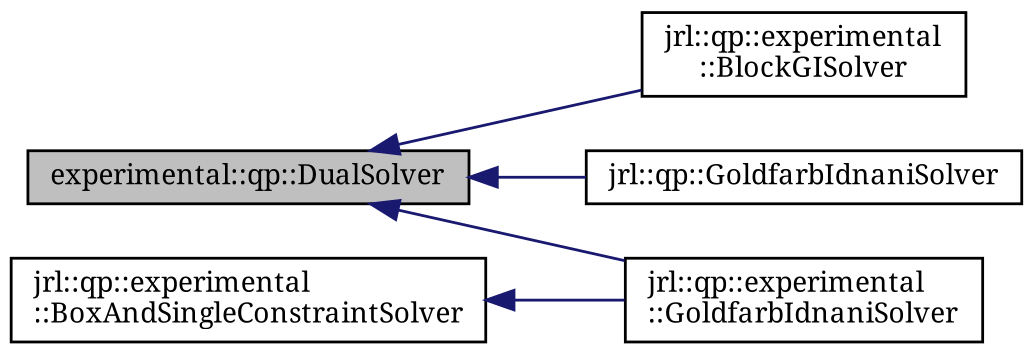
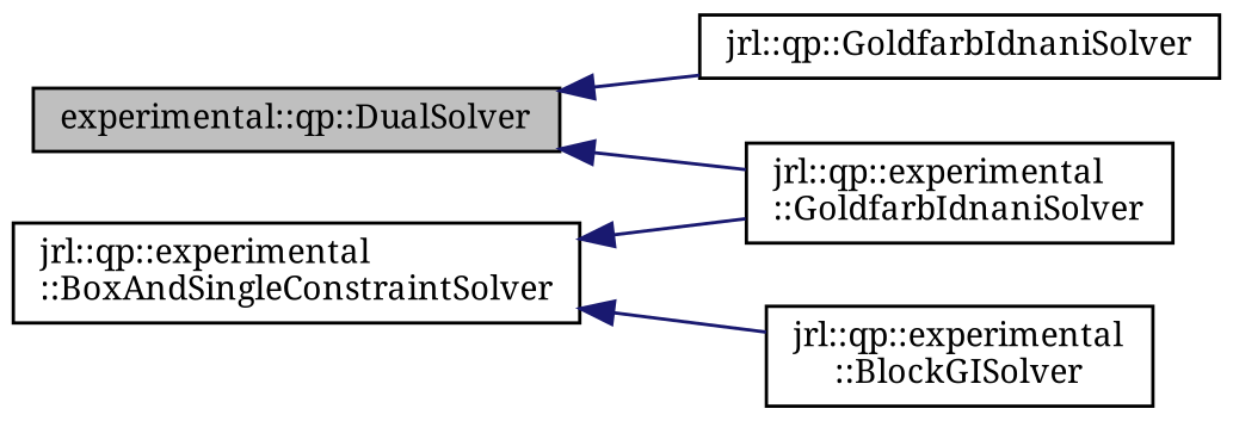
  digraph {
    fontname="Noto Serif"
    rankdir=LR
    node [color=black fillcolor=white fontname="Noto Serif" fontsize=10 shape=record style=filled]
    edge [color=midnightblue dir=back fontname="Noto Serif" fontsize=10 labelfontname=Helvetica labelfontsize=10 style=solid]
    n1 [fillcolor=grey75 fontcolor=black height=0.2 label="experimental::qp::DualSolver" width=0.4]
    n2 [height=0.2 label="jrl::qp::experimental\l::BlockGISolver" width=0.4]
    n3 [height=0.2 label="jrl::qp::experimental\l::GoldfarbIdnaniSolver" width=0.4]
    n4 [height=0.2 label="jrl::qp::GoldfarbIdnaniSolver" width=0.4]
    n5 [height=0.2 label="jrl::qp::experimental\l::BoxAndSingleConstraintSolver" width=0.4]
-   n1 -> n2
+   n5 -> n2
    n1 -> n3
    n1 -> n4
    n5 -> n3
  }
